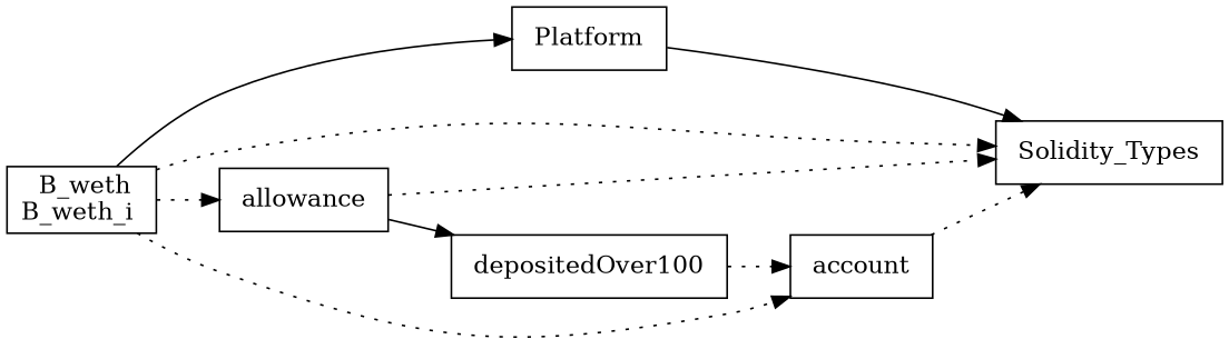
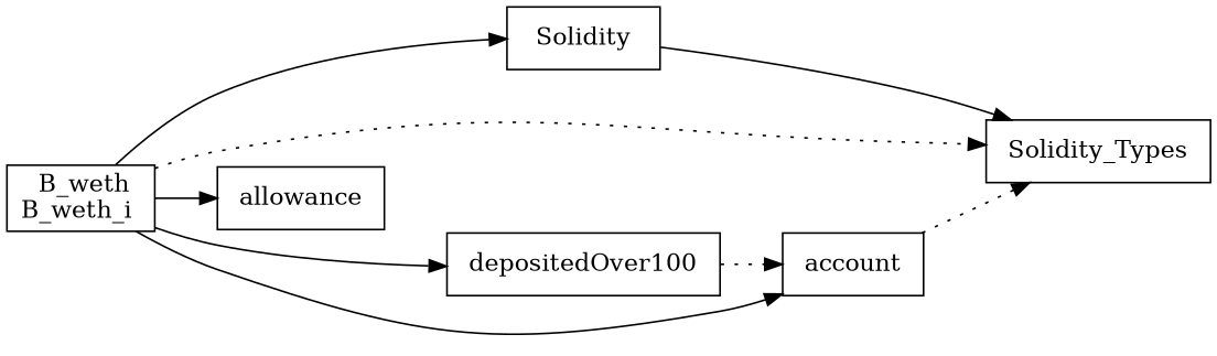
  digraph {
    rankdir=LR
    node [shape=box]
    n1 [label=" B_weth\nB_weth_i "]
-   n2 [label=" Platform "]
+   n2 [label=Solidity]
    n3 [label=" Solidity_Types "]
    n4 [label=" account "]
    n5 [label=" allowance "]
    n6 [label=" depositedOver100 "]
    n1 -> n2
    n1 -> n3 [style=dotted]
-   n1 -> n4 [style=dotted]
-   n1 -> n5 [style=dotted]
-   n5 -> n6
+   n1 -> n4
+   n1 -> n5
+   n1 -> n6
    n2 -> n3 [style=solid]
    n4 -> n3 [style=dotted]
-   n5 -> n3 [style=dotted]
    n6 -> n4 [style=dotted]
  }
